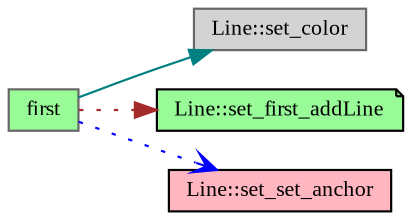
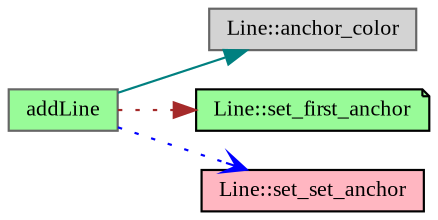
  digraph {
    fontname="Liberation Serif"
    rankdir=LR
    node [color=gray40 fillcolor=palegreen fontname="Liberation Serif" fontsize=10 shape=box style=filled]
    edge [arrowhead=normal fontname="Liberation Serif" fontsize=10 labelfontname=Helvetica labelfontsize=10 style=dotted]
-   n1 [fontcolor=black height=0.2 label=first width=0.4]
-   n2 [fillcolor=lightgrey height=0.2 label="Line::set_color" width=0.4]
-   n3 [color=black height=0.2 label="Line::set_first_addLine" shape=note width=0.4]
+   n1 [fontcolor=black height=0.2 label=addLine width=0.4]
+   n2 [fillcolor=lightgrey height=0.2 label="Line::anchor_color" width=0.4]
+   n3 [color=black height=0.2 label="Line::set_first_anchor" shape=note width=0.4]
    n4 [color=black fillcolor=lightpink height=0.2 label="Line::set_set_anchor" width=0.4]
    n1 -> n2 [color=teal style=solid]
    n1 -> n3 [color=brown]
    n1 -> n4 [arrowhead=vee color=blue]
  }
